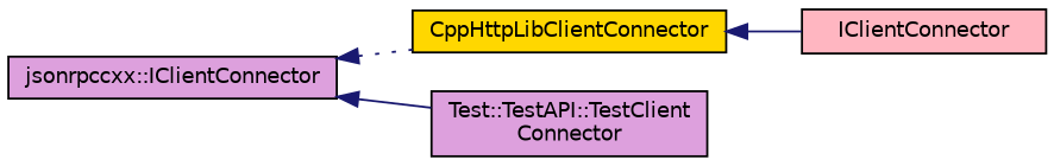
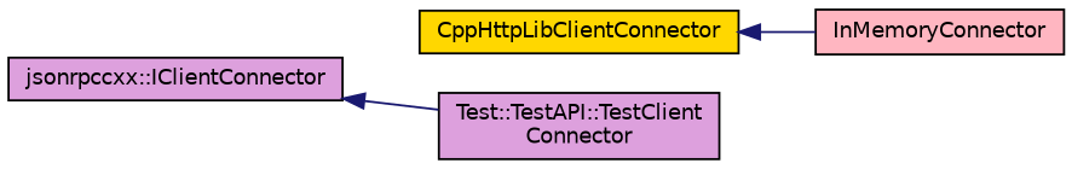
  digraph {
    rankdir=LR
    node [color=black fillcolor=plum fontname=Helvetica fontsize=10 shape=record style=filled]
    edge [color=midnightblue dir=back fontname=Helvetica fontsize=10 labelfontname=Helvetica labelfontsize=10 style=solid]
    n1 [height=0.2 label="jsonrpccxx::IClientConnector" width=0.4]
    n2 [fillcolor=gold height=0.2 label=CppHttpLibClientConnector width=0.4]
    n3 [height=0.2 label="Test::TestAPI::TestClient\lConnector" width=0.4]
-   n4 [fillcolor=lightpink height=0.2 label=IClientConnector width=0.4]
-   n1 -> n2 [style=dotted]
+   n4 [fillcolor=lightpink height=0.2 label=InMemoryConnector width=0.4]
    n1 -> n3
    n2 -> n4
  }
